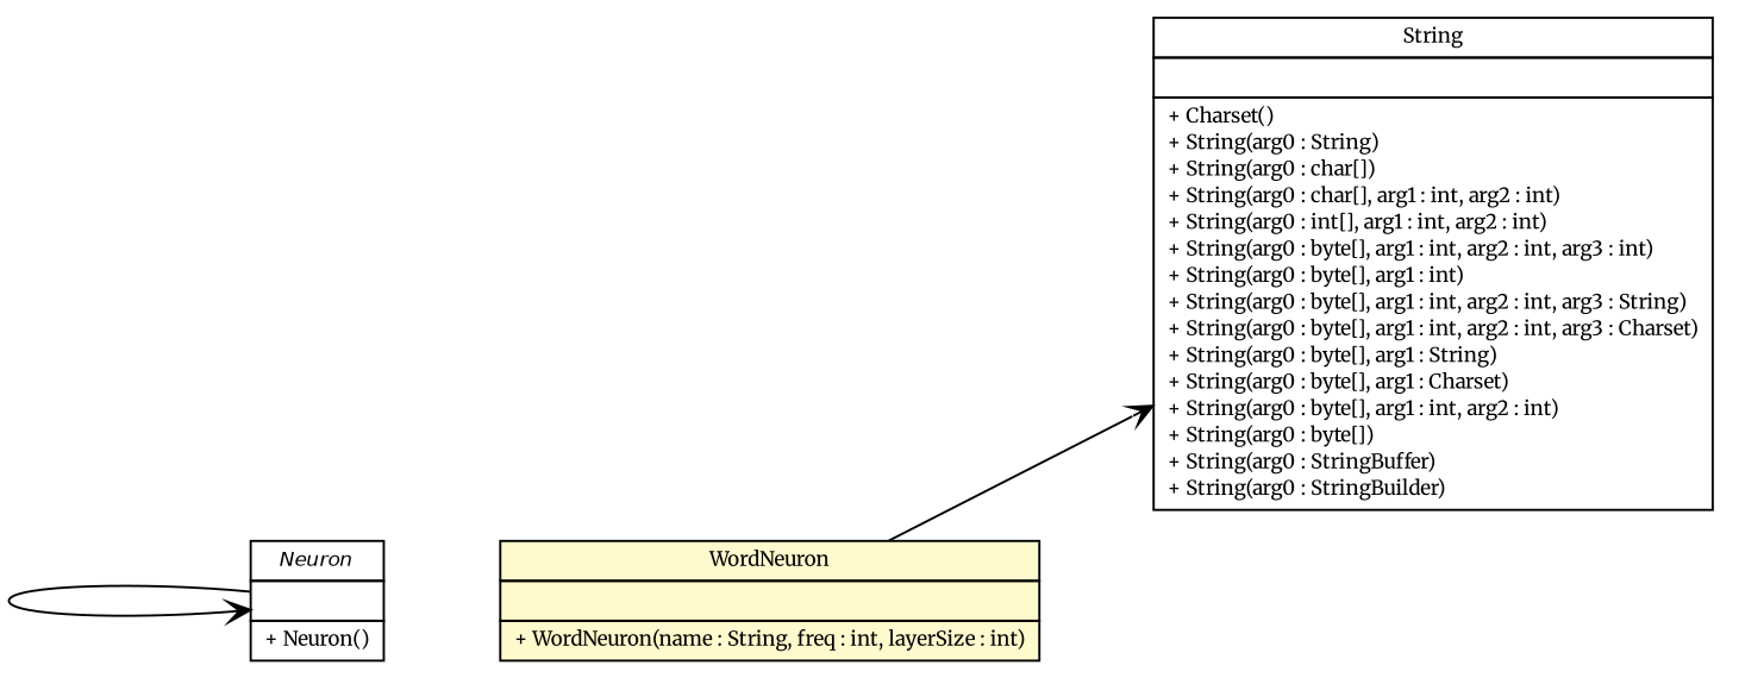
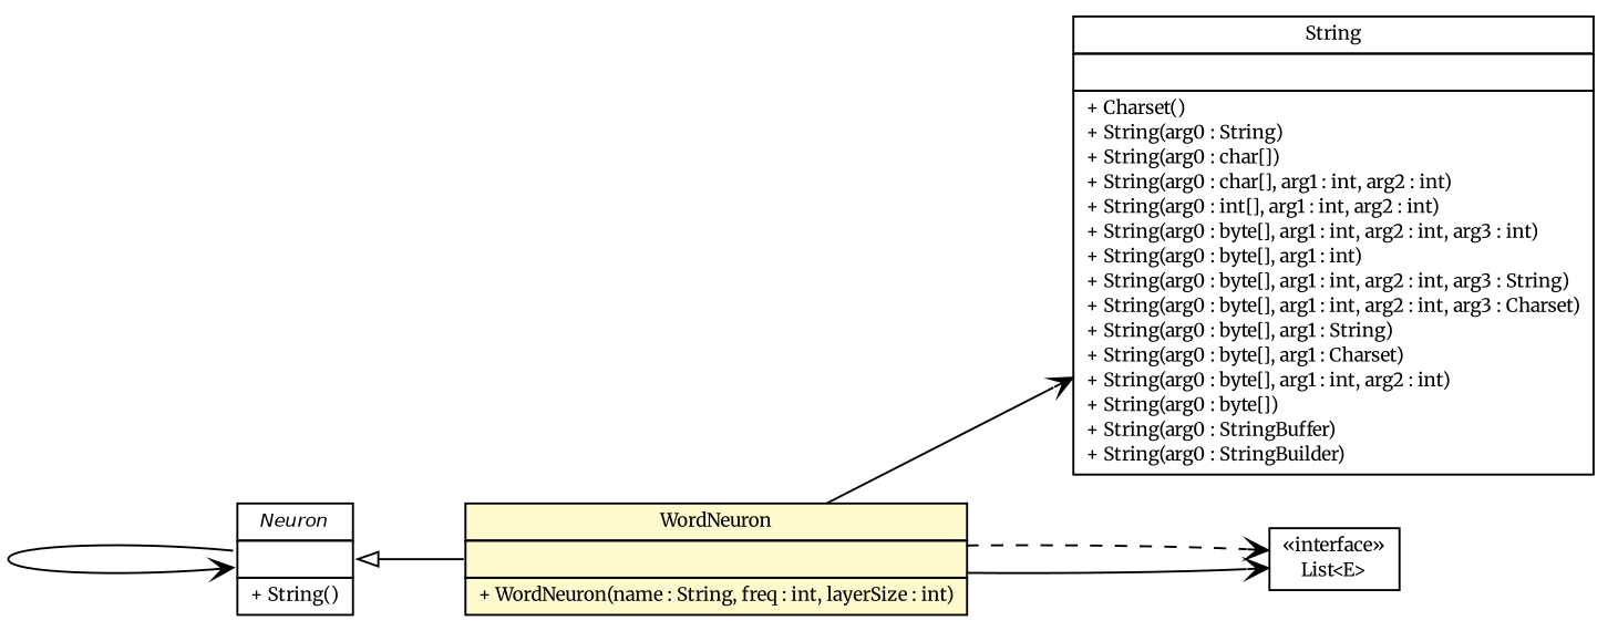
  digraph {
    fontname=Merriweather
    rankdir=LR
    node [fontcolor=black fontname=Merriweather fontsize=9.0 shape=plaintext]
    edge [arrowhead=open color=black fontcolor=black fontname=Merriweather fontsize=10.0 headport=p labelfontname=Helvetica labelfontsize=10 tailport=p]
    n1 [label=<<table border="0" cellborder="1" cellspacing="0" cellpadding="2" port="p" bgcolor="lemonChiffon" href="./WordNeuron.html"> 		<tr><td><table border="0" cellspacing="0" cellpadding="1"> 			<tr><td> WordNeuron </td></tr> 		</table></td></tr> 		<tr><td><table border="0" cellspacing="0" cellpadding="1"> 			<tr><td align="left">  </td></tr> 		</table></td></tr> 		<tr><td><table border="0" cellspacing="0" cellpadding="1"> 			<tr><td align="left"> + WordNeuron(name : String, freq : int, layerSize : int) </td></tr> 		</table></td></tr> 		</table>>]
    n2 [label=<<table border="0" cellborder="1" cellspacing="0" cellpadding="2" port="p" href="http://java.sun.com/j2se/1.4.2/docs/api/java/lang/String.html"> 		<tr><td><table border="0" cellspacing="0" cellpadding="1"> 			<tr><td> String </td></tr> 		</table></td></tr> 		<tr><td><table border="0" cellspacing="0" cellpadding="1"> 			<tr><td align="left">  </td></tr> 		</table></td></tr> 		<tr><td><table border="0" cellspacing="0" cellpadding="1"> 			<tr><td align="left"> + Charset() </td></tr> 			<tr><td align="left"> + String(arg0 : String) </td></tr> 			<tr><td align="left"> + String(arg0 : char[]) </td></tr> 			<tr><td align="left"> + String(arg0 : char[], arg1 : int, arg2 : int) </td></tr> 			<tr><td align="left"> + String(arg0 : int[], arg1 : int, arg2 : int) </td></tr> 			<tr><td align="left"> + String(arg0 : byte[], arg1 : int, arg2 : int, arg3 : int) </td></tr> 			<tr><td align="left"> + String(arg0 : byte[], arg1 : int) </td></tr> 			<tr><td align="left"> + String(arg0 : byte[], arg1 : int, arg2 : int, arg3 : String) </td></tr> 			<tr><td align="left"> + String(arg0 : byte[], arg1 : int, arg2 : int, arg3 : Charset) </td></tr> 			<tr><td align="left"> + String(arg0 : byte[], arg1 : String) </td></tr> 			<tr><td align="left"> + String(arg0 : byte[], arg1 : Charset) </td></tr> 			<tr><td align="left"> + String(arg0 : byte[], arg1 : int, arg2 : int) </td></tr> 			<tr><td align="left"> + String(arg0 : byte[]) </td></tr> 			<tr><td align="left"> + String(arg0 : StringBuffer) </td></tr> 			<tr><td align="left"> + String(arg0 : StringBuilder) </td></tr> 		</table></td></tr> 		</table>>]
-   n4 [label=<<table border="0" cellborder="1" cellspacing="0" cellpadding="2" port="p" href="./Neuron.html"> 		<tr><td><table border="0" cellspacing="0" cellpadding="1"> 			<tr><td><font face="Helvetica-Oblique"> Neuron </font></td></tr> 		</table></td></tr> 		<tr><td><table border="0" cellspacing="0" cellpadding="1"> 			<tr><td align="left">  </td></tr> 		</table></td></tr> 		<tr><td><table border="0" cellspacing="0" cellpadding="1"> 			<tr><td align="left"> + Neuron() </td></tr> 		</table></td></tr> 		</table>>]
+   n3 [label=<<table border="0" cellborder="1" cellspacing="0" cellpadding="2" port="p" href="http://java.sun.com/j2se/1.4.2/docs/api/java/util/List.html"> 		<tr><td><table border="0" cellspacing="0" cellpadding="1"> 			<tr><td> &laquo;interface&raquo; </td></tr> 			<tr><td> List&lt;E&gt; </td></tr> 		</table></td></tr> 		</table>>]
+   n4 [label=<<table border="0" cellborder="1" cellspacing="0" cellpadding="2" port="p" href="./Neuron.html"> 		<tr><td><table border="0" cellspacing="0" cellpadding="1"> 			<tr><td><font face="Helvetica-Oblique"> Neuron </font></td></tr> 		</table></td></tr> 		<tr><td><table border="0" cellspacing="0" cellpadding="1"> 			<tr><td align="left">  </td></tr> 		</table></td></tr> 		<tr><td><table border="0" cellspacing="0" cellpadding="1"> 			<tr><td align="left"> + String() </td></tr> 		</table></td></tr> 		</table>>]
    n1 -> n2
+   n1 -> n3
+   n1 -> n3 [style=dashed]
+   n4 -> n1 [arrowtail=empty dir=back fontsize=10 arrowhead="" color="" fontcolor=""]
    n4 -> n4
  }
